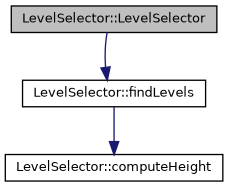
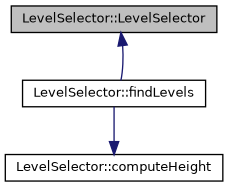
  digraph {
    rankdir=TB
    node [color=black fillcolor=white fontname=Helvetica fontsize=10 shape=record style=filled]
    edge [color=midnightblue fontname=Helvetica fontsize=10 labelfontname=Helvetica labelfontsize=10 style=solid]
    n1 [fillcolor=grey75 fontcolor=black height=0.2 label="LevelSelector::LevelSelector" width=0.4]
    n2 [height=0.2 label="LevelSelector::findLevels" width=0.4]
    n3 [height=0.2 label="LevelSelector::computeHeight" width=0.4]
-   n1 -> n2
+   n2 -> n1
    n2 -> n3
  }
